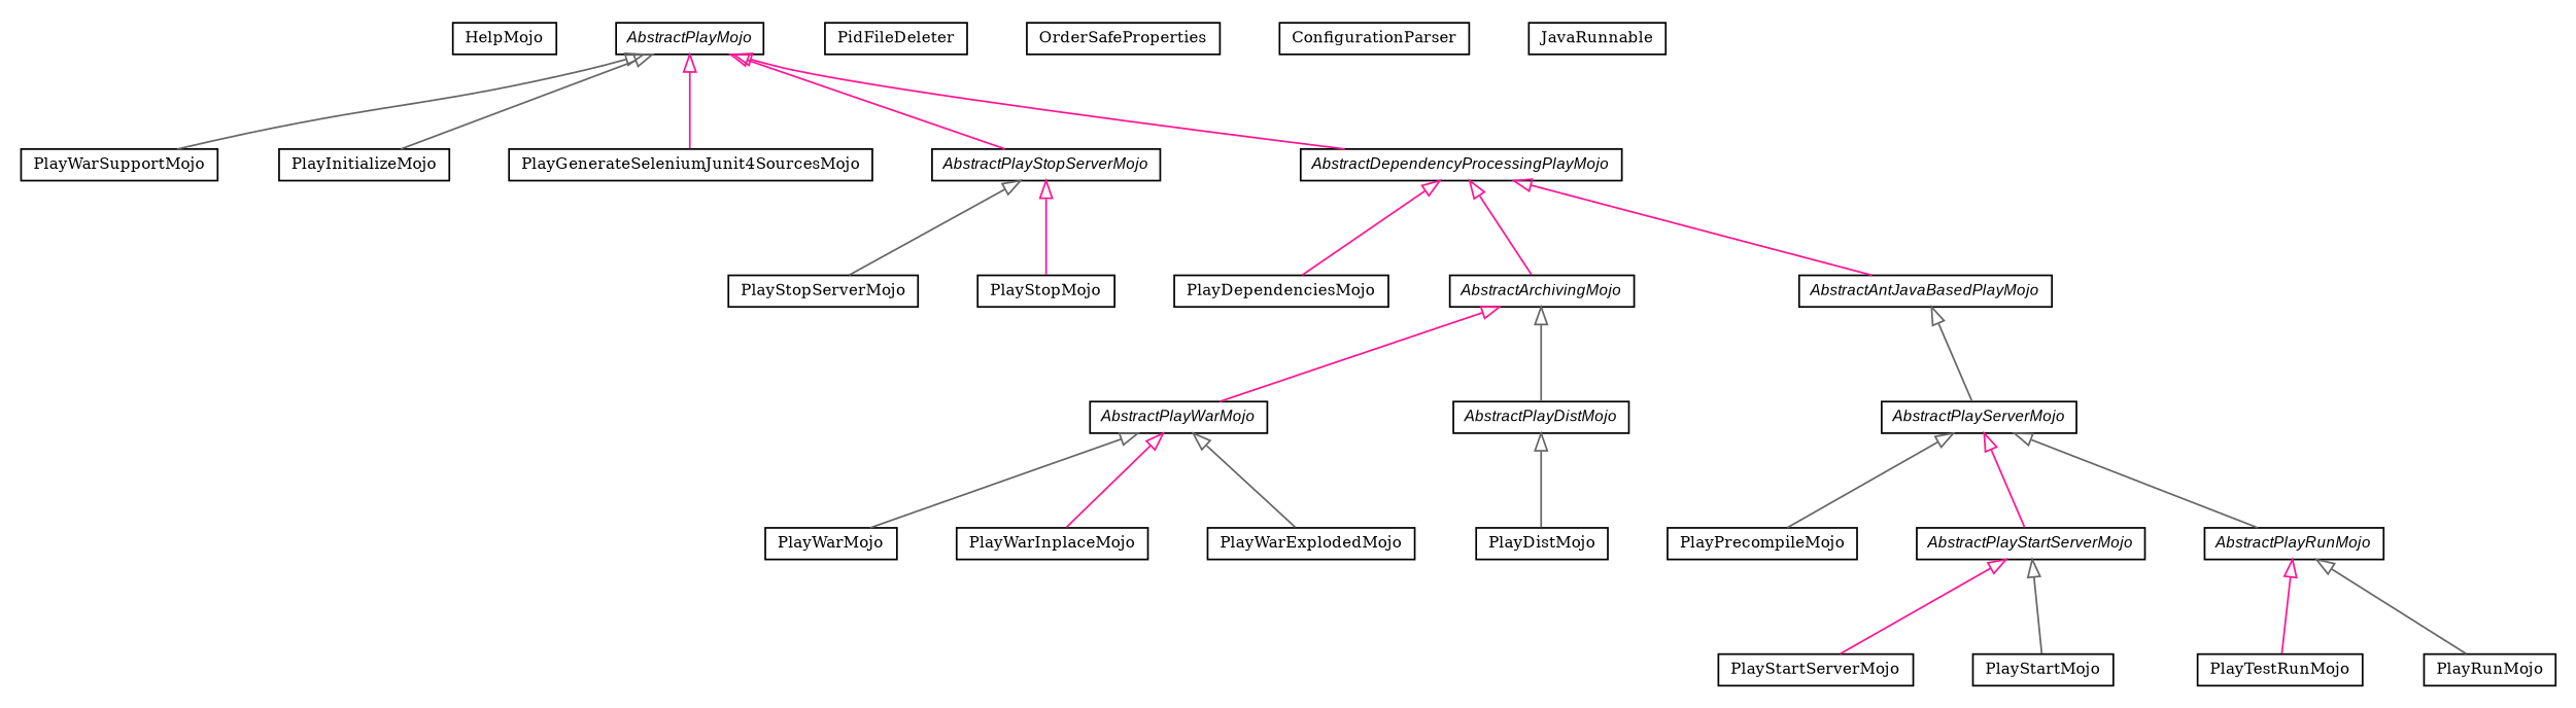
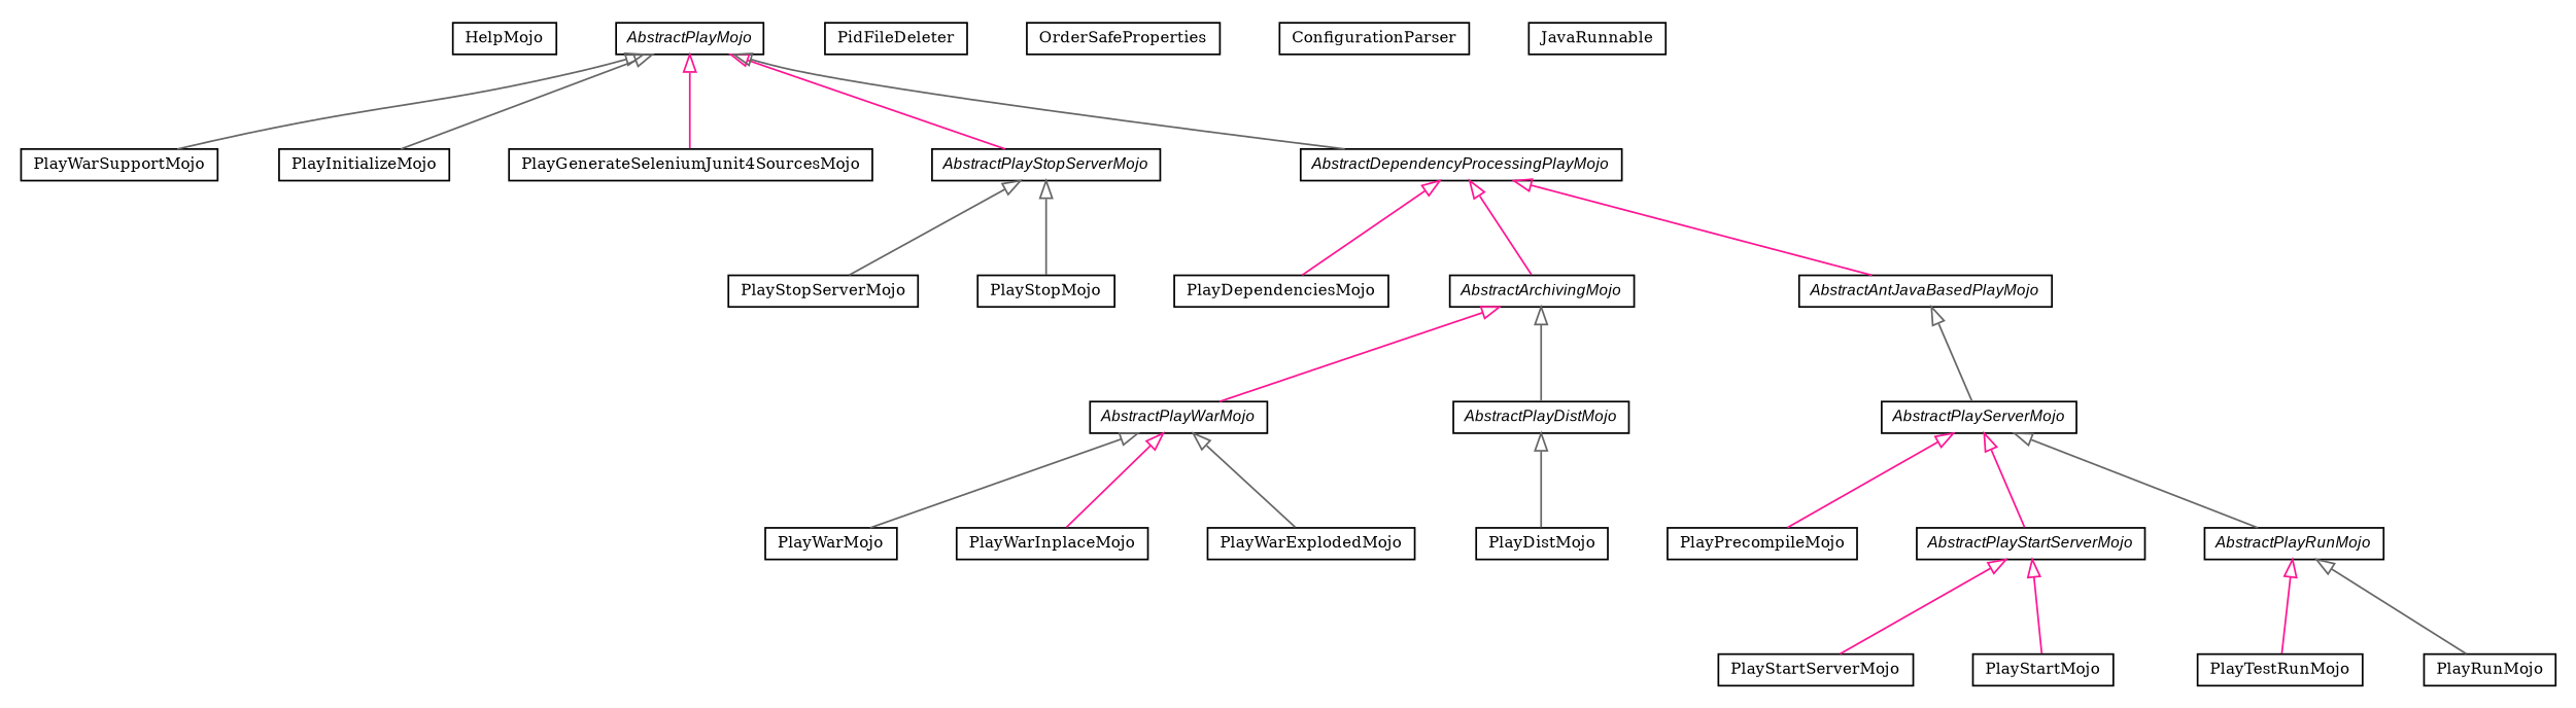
  digraph {
    fontname="DejaVu Serif"
    nodesep=0.25
    ranksep=0.5
    node [fontcolor=black fontname="DejaVu Serif" fontsize=9.0 shape=plaintext]
    edge [arrowtail=empty color=gray40 dir=back fontname="DejaVu Serif" fontsize=10 headport=p labelfontname=arial labelfontsize=10 tailport=p]
    n1 [label=<<table title="com.google.code.play.HelpMojo" border="0" cellborder="1" cellspacing="0" cellpadding="2" port="p" href="./HelpMojo.html"> 		<tr><td><table border="0" cellspacing="0" cellpadding="1"> <tr><td align="center" balign="center"> HelpMojo </td></tr> 		</table></td></tr> 		</table>>]
    n2 [label=<<table title="com.google.code.play.PlayWarSupportMojo" border="0" cellborder="1" cellspacing="0" cellpadding="2" port="p" href="./PlayWarSupportMojo.html"> 		<tr><td><table border="0" cellspacing="0" cellpadding="1"> <tr><td align="center" balign="center"> PlayWarSupportMojo </td></tr> 		</table></td></tr> 		</table>>]
    n3 [label=<<table title="com.google.code.play.PlayWarMojo" border="0" cellborder="1" cellspacing="0" cellpadding="2" port="p" href="./PlayWarMojo.html"> 		<tr><td><table border="0" cellspacing="0" cellpadding="1"> <tr><td align="center" balign="center"> PlayWarMojo </td></tr> 		</table></td></tr> 		</table>>]
    n4 [label=<<table title="com.google.code.play.PlayWarInplaceMojo" border="0" cellborder="1" cellspacing="0" cellpadding="2" port="p" href="./PlayWarInplaceMojo.html"> 		<tr><td><table border="0" cellspacing="0" cellpadding="1"> <tr><td align="center" balign="center"> PlayWarInplaceMojo </td></tr> 		</table></td></tr> 		</table>>]
    n5 [label=<<table title="com.google.code.play.PlayWarExplodedMojo" border="0" cellborder="1" cellspacing="0" cellpadding="2" port="p" href="./PlayWarExplodedMojo.html"> 		<tr><td><table border="0" cellspacing="0" cellpadding="1"> <tr><td align="center" balign="center"> PlayWarExplodedMojo </td></tr> 		</table></td></tr> 		</table>>]
    n6 [label=<<table title="com.google.code.play.PlayTestRunMojo" border="0" cellborder="1" cellspacing="0" cellpadding="2" port="p" href="./PlayTestRunMojo.html"> 		<tr><td><table border="0" cellspacing="0" cellpadding="1"> <tr><td align="center" balign="center"> PlayTestRunMojo </td></tr> 		</table></td></tr> 		</table>>]
    n7 [label=<<table title="com.google.code.play.PlayStopServerMojo" border="0" cellborder="1" cellspacing="0" cellpadding="2" port="p" href="./PlayStopServerMojo.html"> 		<tr><td><table border="0" cellspacing="0" cellpadding="1"> <tr><td align="center" balign="center"> PlayStopServerMojo </td></tr> 		</table></td></tr> 		</table>>]
    n8 [label=<<table title="com.google.code.play.PlayStopMojo" border="0" cellborder="1" cellspacing="0" cellpadding="2" port="p" href="./PlayStopMojo.html"> 		<tr><td><table border="0" cellspacing="0" cellpadding="1"> <tr><td align="center" balign="center"> PlayStopMojo </td></tr> 		</table></td></tr> 		</table>>]
    n9 [label=<<table title="com.google.code.play.PlayStartServerMojo" border="0" cellborder="1" cellspacing="0" cellpadding="2" port="p" href="./PlayStartServerMojo.html"> 		<tr><td><table border="0" cellspacing="0" cellpadding="1"> <tr><td align="center" balign="center"> PlayStartServerMojo </td></tr> 		</table></td></tr> 		</table>>]
    n10 [label=<<table title="com.google.code.play.PlayStartMojo" border="0" cellborder="1" cellspacing="0" cellpadding="2" port="p" href="./PlayStartMojo.html"> 		<tr><td><table border="0" cellspacing="0" cellpadding="1"> <tr><td align="center" balign="center"> PlayStartMojo </td></tr> 		</table></td></tr> 		</table>>]
    n11 [label=<<table title="com.google.code.play.PlayRunMojo" border="0" cellborder="1" cellspacing="0" cellpadding="2" port="p" href="./PlayRunMojo.html"> 		<tr><td><table border="0" cellspacing="0" cellpadding="1"> <tr><td align="center" balign="center"> PlayRunMojo </td></tr> 		</table></td></tr> 		</table>>]
    n12 [label=<<table title="com.google.code.play.PlayPrecompileMojo" border="0" cellborder="1" cellspacing="0" cellpadding="2" port="p" href="./PlayPrecompileMojo.html"> 		<tr><td><table border="0" cellspacing="0" cellpadding="1"> <tr><td align="center" balign="center"> PlayPrecompileMojo </td></tr> 		</table></td></tr> 		</table>>]
    n13 [label=<<table title="com.google.code.play.PlayInitializeMojo" border="0" cellborder="1" cellspacing="0" cellpadding="2" port="p" href="./PlayInitializeMojo.html"> 		<tr><td><table border="0" cellspacing="0" cellpadding="1"> <tr><td align="center" balign="center"> PlayInitializeMojo </td></tr> 		</table></td></tr> 		</table>>]
    n14 [label=<<table title="com.google.code.play.PlayGenerateSeleniumJunit4SourcesMojo" border="0" cellborder="1" cellspacing="0" cellpadding="2" port="p" href="./PlayGenerateSeleniumJunit4SourcesMojo.html"> 		<tr><td><table border="0" cellspacing="0" cellpadding="1"> <tr><td align="center" balign="center"> PlayGenerateSeleniumJunit4SourcesMojo </td></tr> 		</table></td></tr> 		</table>>]
    n15 [label=<<table title="com.google.code.play.PlayDistMojo" border="0" cellborder="1" cellspacing="0" cellpadding="2" port="p" href="./PlayDistMojo.html"> 		<tr><td><table border="0" cellspacing="0" cellpadding="1"> <tr><td align="center" balign="center"> PlayDistMojo </td></tr> 		</table></td></tr> 		</table>>]
    n16 [label=<<table title="com.google.code.play.PlayDependenciesMojo" border="0" cellborder="1" cellspacing="0" cellpadding="2" port="p" href="./PlayDependenciesMojo.html"> 		<tr><td><table border="0" cellspacing="0" cellpadding="1"> <tr><td align="center" balign="center"> PlayDependenciesMojo </td></tr> 		</table></td></tr> 		</table>>]
    n17 [label=<<table title="com.google.code.play.PidFileDeleter" border="0" cellborder="1" cellspacing="0" cellpadding="2" port="p" href="./PidFileDeleter.html"> 		<tr><td><table border="0" cellspacing="0" cellpadding="1"> <tr><td align="center" balign="center"> PidFileDeleter </td></tr> 		</table></td></tr> 		</table>>]
    n18 [label=<<table title="com.google.code.play.OrderSafeProperties" border="0" cellborder="1" cellspacing="0" cellpadding="2" port="p" href="./OrderSafeProperties.html"> 		<tr><td><table border="0" cellspacing="0" cellpadding="1"> <tr><td align="center" balign="center"> OrderSafeProperties </td></tr> 		</table></td></tr> 		</table>>]
    n19 [label=<<table title="com.google.code.play.ConfigurationParser" border="0" cellborder="1" cellspacing="0" cellpadding="2" port="p" href="./ConfigurationParser.html"> 		<tr><td><table border="0" cellspacing="0" cellpadding="1"> <tr><td align="center" balign="center"> ConfigurationParser </td></tr> 		</table></td></tr> 		</table>>]
    n20 [label=<<table title="com.google.code.play.AbstractPlayWarMojo" border="0" cellborder="1" cellspacing="0" cellpadding="2" port="p" href="./AbstractPlayWarMojo.html"> 		<tr><td><table border="0" cellspacing="0" cellpadding="1"> <tr><td align="center" balign="center"><font face="arial italic"> AbstractPlayWarMojo </font></td></tr> 		</table></td></tr> 		</table>>]
    n21 [label=<<table title="com.google.code.play.AbstractPlayStopServerMojo" border="0" cellborder="1" cellspacing="0" cellpadding="2" port="p" href="./AbstractPlayStopServerMojo.html"> 		<tr><td><table border="0" cellspacing="0" cellpadding="1"> <tr><td align="center" balign="center"><font face="arial italic"> AbstractPlayStopServerMojo </font></td></tr> 		</table></td></tr> 		</table>>]
    n22 [label=<<table title="com.google.code.play.AbstractPlayStartServerMojo" border="0" cellborder="1" cellspacing="0" cellpadding="2" port="p" href="./AbstractPlayStartServerMojo.html"> 		<tr><td><table border="0" cellspacing="0" cellpadding="1"> <tr><td align="center" balign="center"><font face="arial italic"> AbstractPlayStartServerMojo </font></td></tr> 		</table></td></tr> 		</table>>]
    n23 [label=<<table title="com.google.code.play.AbstractPlayServerMojo" border="0" cellborder="1" cellspacing="0" cellpadding="2" port="p" href="./AbstractPlayServerMojo.html"> 		<tr><td><table border="0" cellspacing="0" cellpadding="1"> <tr><td align="center" balign="center"><font face="arial italic"> AbstractPlayServerMojo </font></td></tr> 		</table></td></tr> 		</table>>]
    n24 [label=<<table title="com.google.code.play.AbstractPlayRunMojo" border="0" cellborder="1" cellspacing="0" cellpadding="2" port="p" href="./AbstractPlayRunMojo.html"> 		<tr><td><table border="0" cellspacing="0" cellpadding="1"> <tr><td align="center" balign="center"><font face="arial italic"> AbstractPlayRunMojo </font></td></tr> 		</table></td></tr> 		</table>>]
    n25 [label=<<table title="com.google.code.play.AbstractPlayMojo" border="0" cellborder="1" cellspacing="0" cellpadding="2" port="p" href="./AbstractPlayMojo.html"> 		<tr><td><table border="0" cellspacing="0" cellpadding="1"> <tr><td align="center" balign="center"><font face="arial italic"> AbstractPlayMojo </font></td></tr> 		</table></td></tr> 		</table>>]
    n26 [label=<<table title="com.google.code.play.AbstractDependencyProcessingPlayMojo" border="0" cellborder="1" cellspacing="0" cellpadding="2" port="p" href="./AbstractDependencyProcessingPlayMojo.html"> 		<tr><td><table border="0" cellspacing="0" cellpadding="1"> <tr><td align="center" balign="center"><font face="arial italic"> AbstractDependencyProcessingPlayMojo </font></td></tr> 		</table></td></tr> 		</table>>]
    n27 [label=<<table title="com.google.code.play.AbstractArchivingMojo" border="0" cellborder="1" cellspacing="0" cellpadding="2" port="p" href="./AbstractArchivingMojo.html"> 		<tr><td><table border="0" cellspacing="0" cellpadding="1"> <tr><td align="center" balign="center"><font face="arial italic"> AbstractArchivingMojo </font></td></tr> 		</table></td></tr> 		</table>>]
    n28 [label=<<table title="com.google.code.play.AbstractAntJavaBasedPlayMojo" border="0" cellborder="1" cellspacing="0" cellpadding="2" port="p" href="./AbstractAntJavaBasedPlayMojo.html"> 		<tr><td><table border="0" cellspacing="0" cellpadding="1"> <tr><td align="center" balign="center"><font face="arial italic"> AbstractAntJavaBasedPlayMojo </font></td></tr> 		</table></td></tr> 		</table>>]
    n29 [label=<<table title="com.google.code.play.AbstractPlayDistMojo" border="0" cellborder="1" cellspacing="0" cellpadding="2" port="p" href="./AbstractPlayDistMojo.html"> 		<tr><td><table border="0" cellspacing="0" cellpadding="1"> <tr><td align="center" balign="center"><font face="arial italic"> AbstractPlayDistMojo </font></td></tr> 		</table></td></tr> 		</table>>]
    n30 [label=<<table title="com.google.code.play.AbstractAntJavaBasedPlayMojo.JavaRunnable" border="0" cellborder="1" cellspacing="0" cellpadding="2" port="p" href="./AbstractAntJavaBasedPlayMojo.JavaRunnable.html"> 		<tr><td><table border="0" cellspacing="0" cellpadding="1"> <tr><td align="center" balign="center"> JavaRunnable </td></tr> 		</table></td></tr> 		</table>>]
    n20 -> n3
    n20 -> n4 [color=deeppink]
    n20 -> n5
    n21 -> n7
-   n21 -> n8 [color=deeppink]
+   n21 -> n8
    n22 -> n9 [color=deeppink]
-   n22 -> n10
-   n23 -> n12
+   n22 -> n10 [color=deeppink]
+   n23 -> n12 [color=deeppink]
    n23 -> n22 [color=deeppink]
    n23 -> n24
    n24 -> n6 [color=deeppink]
    n24 -> n11
    n25 -> n2
    n25 -> n13
    n25 -> n14 [color=deeppink]
    n25 -> n21 [color=deeppink]
-   n25 -> n26 [color=deeppink]
+   n25 -> n26
    n26 -> n16 [color=deeppink]
    n26 -> n27 [color=deeppink]
    n26 -> n28 [color=deeppink]
    n27 -> n20 [color=deeppink]
    n27 -> n29
    n28 -> n23
    n29 -> n15
  }
